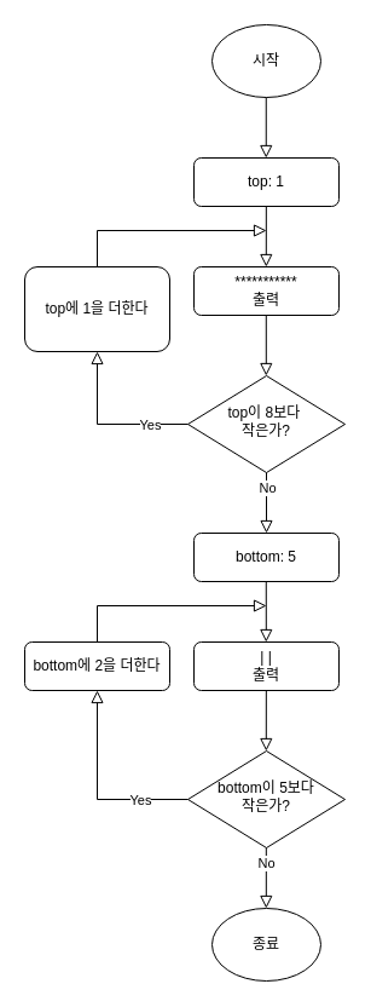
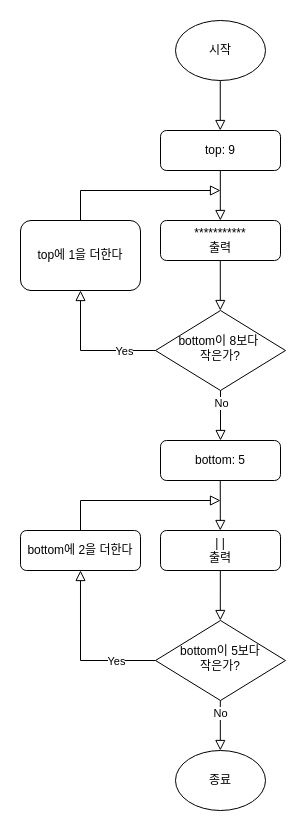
  <mxCell id="0" />
  <mxCell id="1" parent="0" />
- <mxCell id="2" value="top: 1" style="rounded=1;whiteSpace=wrap;html=1;fontSize=12;glass=0;strokeWidth=1;shadow=0;" parent="1" vertex="1"><mxGeometry x="160" y="130" width="120" height="40" as="geometry" /></mxCell>
- <mxCell id="3" value="top이 8보다&amp;nbsp;&lt;div&gt;작은가?&lt;/div&gt;" style="rhombus;whiteSpace=wrap;html=1;shadow=0;fontFamily=Helvetica;fontSize=12;align=center;strokeWidth=1;spacing=6;spacingTop=-4;" parent="1" vertex="1"><mxGeometry x="155" y="310" width="130" height="80" as="geometry" /></mxCell>
+ <mxCell id="2" value="top: 9" style="rounded=1;whiteSpace=wrap;html=1;fontSize=12;glass=0;strokeWidth=1;shadow=0;" parent="1" vertex="1"><mxGeometry x="160" y="130" width="120" height="40" as="geometry" /></mxCell>
+ <mxCell id="3" value="bottom이 8보다&amp;nbsp;&lt;div&gt;작은가?&lt;/div&gt;" style="rhombus;whiteSpace=wrap;html=1;shadow=0;fontFamily=Helvetica;fontSize=12;align=center;strokeWidth=1;spacing=6;spacingTop=-4;" parent="1" vertex="1"><mxGeometry x="155" y="310" width="130" height="80" as="geometry" /></mxCell>
  <mxCell id="4" value="시작" style="ellipse;whiteSpace=wrap;html=1;" vertex="1" parent="1"><mxGeometry x="175" y="20" width="90" height="60" as="geometry" /></mxCell>
  <mxCell id="5" value="" style="rounded=0;html=1;jettySize=auto;orthogonalLoop=1;fontSize=11;endArrow=block;endFill=0;endSize=8;strokeWidth=1;shadow=0;labelBackgroundColor=none;edgeStyle=orthogonalEdgeStyle;" edge="1" parent="1"><mxGeometry relative="1" as="geometry"><mxPoint x="219.75" y="80" as="sourcePoint" /><mxPoint x="219.75" y="130" as="targetPoint" /></mxGeometry></mxCell>
  <mxCell id="6" value="***********&lt;div&gt;출력&lt;/div&gt;" style="rounded=1;whiteSpace=wrap;html=1;fontSize=12;glass=0;strokeWidth=1;shadow=0;" vertex="1" parent="1"><mxGeometry x="160" y="220" width="120" height="40" as="geometry" /></mxCell>
  <mxCell id="7" value="" style="rounded=0;html=1;jettySize=auto;orthogonalLoop=1;fontSize=11;endArrow=block;endFill=0;endSize=8;strokeWidth=1;shadow=0;labelBackgroundColor=none;edgeStyle=orthogonalEdgeStyle;" edge="1" parent="1"><mxGeometry relative="1" as="geometry"><mxPoint x="219.84" y="170" as="sourcePoint" /><mxPoint x="219.84" y="220" as="targetPoint" /><Array as="points"><mxPoint x="220.09" y="210" /><mxPoint x="220.09" y="210" /></Array></mxGeometry></mxCell>
  <mxCell id="8" value="" style="rounded=0;html=1;jettySize=auto;orthogonalLoop=1;fontSize=11;endArrow=block;endFill=0;endSize=8;strokeWidth=1;shadow=0;labelBackgroundColor=none;edgeStyle=orthogonalEdgeStyle;" edge="1" parent="1"><mxGeometry relative="1" as="geometry"><mxPoint x="219.79" y="260" as="sourcePoint" /><mxPoint x="219.79" y="310" as="targetPoint" /><Array as="points"><mxPoint x="220.04" y="300" /><mxPoint x="220.04" y="300" /></Array></mxGeometry></mxCell>
  <mxCell id="9" value="top에 1을 더한다" style="rounded=1;whiteSpace=wrap;html=1;fontSize=12;glass=0;strokeWidth=1;shadow=0;" vertex="1" parent="1"><mxGeometry x="20" y="220" width="120" height="70" as="geometry" /></mxCell>
  <mxCell id="10" value="" style="rounded=0;html=1;jettySize=auto;orthogonalLoop=1;fontSize=11;endArrow=block;endFill=0;endSize=8;strokeWidth=1;shadow=0;labelBackgroundColor=none;edgeStyle=orthogonalEdgeStyle;entryX=0.5;entryY=1;entryDx=0;entryDy=0;" edge="1" parent="1" target="9"><mxGeometry relative="1" as="geometry"><mxPoint x="155.01" y="350" as="sourcePoint" /><mxPoint x="155.01" y="400" as="targetPoint" /><Array as="points"><mxPoint x="80" y="350" /></Array></mxGeometry></mxCell>
  <mxCell id="11" value="Yes" style="edgeLabel;html=1;align=center;verticalAlign=middle;resizable=0;points=[];" vertex="1" connectable="0" parent="10"><mxGeometry x="-0.52" relative="1" as="geometry"><mxPoint as="offset" /></mxGeometry></mxCell>
  <mxCell id="12" value="" style="rounded=0;html=1;jettySize=auto;orthogonalLoop=1;fontSize=11;endArrow=block;endFill=0;endSize=8;strokeWidth=1;shadow=0;labelBackgroundColor=none;edgeStyle=orthogonalEdgeStyle;exitX=0.5;exitY=0;exitDx=0;exitDy=0;" edge="1" parent="1" source="9"><mxGeometry relative="1" as="geometry"><mxPoint x="160.05" y="100" as="sourcePoint" /><mxPoint x="220" y="190" as="targetPoint" /><Array as="points"><mxPoint x="80" y="190" /></Array></mxGeometry></mxCell>
  <mxCell id="13" value="bottom: 5" style="rounded=1;whiteSpace=wrap;html=1;fontSize=12;glass=0;strokeWidth=1;shadow=0;" vertex="1" parent="1"><mxGeometry x="160" y="440" width="120" height="40" as="geometry" /></mxCell>
  <mxCell id="14" value="" style="rounded=0;html=1;jettySize=auto;orthogonalLoop=1;fontSize=11;endArrow=block;endFill=0;endSize=8;strokeWidth=1;shadow=0;labelBackgroundColor=none;edgeStyle=orthogonalEdgeStyle;entryX=0.5;entryY=0;entryDx=0;entryDy=0;" edge="1" parent="1" target="13"><mxGeometry relative="1" as="geometry"><mxPoint x="220" y="390" as="sourcePoint" /><mxPoint x="150" y="300" as="targetPoint" /><Array as="points"><mxPoint x="220" y="390" /></Array></mxGeometry></mxCell>
  <mxCell id="15" value="No" style="edgeLabel;html=1;align=center;verticalAlign=middle;resizable=0;points=[];" vertex="1" connectable="0" parent="14"><mxGeometry x="-0.52" relative="1" as="geometry"><mxPoint as="offset" /></mxGeometry></mxCell>
  <mxCell id="16" value="&lt;div&gt;&amp;nbsp; &amp;nbsp; | |&amp;nbsp; &amp;nbsp;&amp;nbsp;&lt;br&gt;출력&lt;/div&gt;" style="rounded=1;whiteSpace=wrap;html=1;fontSize=12;glass=0;strokeWidth=1;shadow=0;" vertex="1" parent="1"><mxGeometry x="160" y="530" width="120" height="40" as="geometry" /></mxCell>
  <mxCell id="17" value="" style="rounded=0;html=1;jettySize=auto;orthogonalLoop=1;fontSize=11;endArrow=block;endFill=0;endSize=8;strokeWidth=1;shadow=0;labelBackgroundColor=none;edgeStyle=orthogonalEdgeStyle;" edge="1" parent="1"><mxGeometry relative="1" as="geometry"><mxPoint x="219.77" y="480" as="sourcePoint" /><mxPoint x="219.77" y="530" as="targetPoint" /><Array as="points"><mxPoint x="220.02" y="520" /><mxPoint x="220.02" y="520" /></Array></mxGeometry></mxCell>
  <mxCell id="18" value="bottom이 5보다&lt;div&gt;작은가?&lt;/div&gt;" style="rhombus;whiteSpace=wrap;html=1;shadow=0;fontFamily=Helvetica;fontSize=12;align=center;strokeWidth=1;spacing=6;spacingTop=-4;" vertex="1" parent="1"><mxGeometry x="155" y="620" width="130" height="80" as="geometry" /></mxCell>
  <mxCell id="19" value="" style="rounded=0;html=1;jettySize=auto;orthogonalLoop=1;fontSize=11;endArrow=block;endFill=0;endSize=8;strokeWidth=1;shadow=0;labelBackgroundColor=none;edgeStyle=orthogonalEdgeStyle;entryX=0.5;entryY=1;entryDx=0;entryDy=0;" edge="1" parent="1"><mxGeometry relative="1" as="geometry"><mxPoint x="155" y="660" as="sourcePoint" /><mxPoint x="79.99" y="570" as="targetPoint" /><Array as="points"><mxPoint x="79.99" y="660" /></Array></mxGeometry></mxCell>
  <mxCell id="20" value="Yes" style="edgeLabel;html=1;align=center;verticalAlign=middle;resizable=0;points=[];" vertex="1" connectable="0" parent="19"><mxGeometry x="-0.52" relative="1" as="geometry"><mxPoint as="offset" /></mxGeometry></mxCell>
  <mxCell id="21" value="bottom에 2을 더한다" style="rounded=1;whiteSpace=wrap;html=1;fontSize=12;glass=0;strokeWidth=1;shadow=0;" vertex="1" parent="1"><mxGeometry x="20" y="530" width="120" height="40" as="geometry" /></mxCell>
  <mxCell id="22" value="" style="rounded=0;html=1;jettySize=auto;orthogonalLoop=1;fontSize=11;endArrow=block;endFill=0;endSize=8;strokeWidth=1;shadow=0;labelBackgroundColor=none;edgeStyle=orthogonalEdgeStyle;exitX=0.5;exitY=0;exitDx=0;exitDy=0;" edge="1" parent="1"><mxGeometry relative="1" as="geometry"><mxPoint x="80" y="530" as="sourcePoint" /><mxPoint x="220" y="500" as="targetPoint" /><Array as="points"><mxPoint x="80" y="500" /></Array></mxGeometry></mxCell>
  <mxCell id="23" value="" style="rounded=0;html=1;jettySize=auto;orthogonalLoop=1;fontSize=11;endArrow=block;endFill=0;endSize=8;strokeWidth=1;shadow=0;labelBackgroundColor=none;edgeStyle=orthogonalEdgeStyle;" edge="1" parent="1"><mxGeometry relative="1" as="geometry"><mxPoint x="219.83" y="570" as="sourcePoint" /><mxPoint x="219.83" y="620" as="targetPoint" /><Array as="points"><mxPoint x="220.08" y="610" /><mxPoint x="220.08" y="610" /></Array></mxGeometry></mxCell>
  <mxCell id="24" value="" style="rounded=0;html=1;jettySize=auto;orthogonalLoop=1;fontSize=11;endArrow=block;endFill=0;endSize=8;strokeWidth=1;shadow=0;labelBackgroundColor=none;edgeStyle=orthogonalEdgeStyle;entryX=0.5;entryY=0;entryDx=0;entryDy=0;" edge="1" parent="1"><mxGeometry relative="1" as="geometry"><mxPoint x="219.82" y="700" as="sourcePoint" /><mxPoint x="219.82" y="750" as="targetPoint" /><Array as="points"><mxPoint x="219.82" y="700" /></Array></mxGeometry></mxCell>
  <mxCell id="25" value="No" style="edgeLabel;html=1;align=center;verticalAlign=middle;resizable=0;points=[];" vertex="1" connectable="0" parent="24"><mxGeometry x="-0.52" relative="1" as="geometry"><mxPoint as="offset" /></mxGeometry></mxCell>
  <mxCell id="26" value="종료" style="ellipse;whiteSpace=wrap;html=1;" vertex="1" parent="1"><mxGeometry x="175" y="750" width="90" height="60" as="geometry" /></mxCell>
